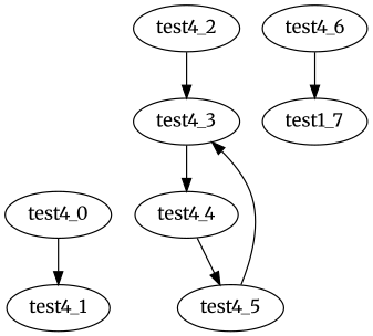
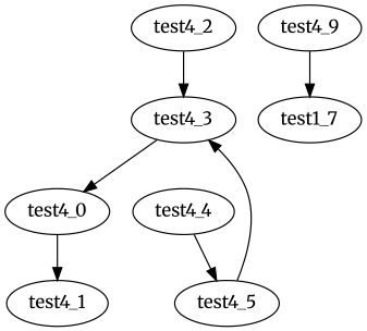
  digraph {
    fontname=Merriweather
    node [fontname=Merriweather]
    edge [fontname=Merriweather]
    test4_0
    test4_1
    test4_2
    test4_3
    test4_4
    test4_5
    n7 [label=test1_7]
-   test4_6
+   test4_6 [label=test4_9]
    test4_0 -> test4_1
    test4_2 -> test4_3
-   test4_3 -> test4_4
+   test4_3 -> test4_0
    test4_4 -> test4_5
    test4_5 -> test4_3
    test4_6 -> n7
  }
